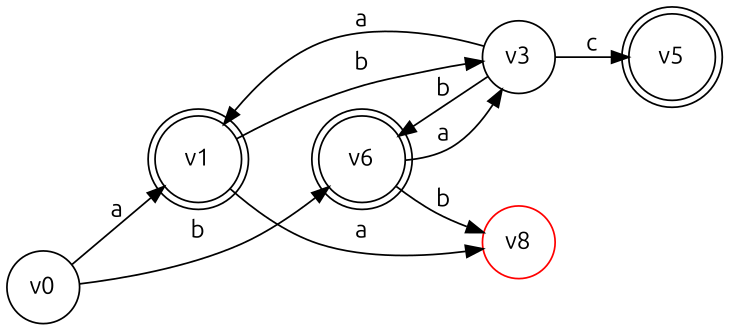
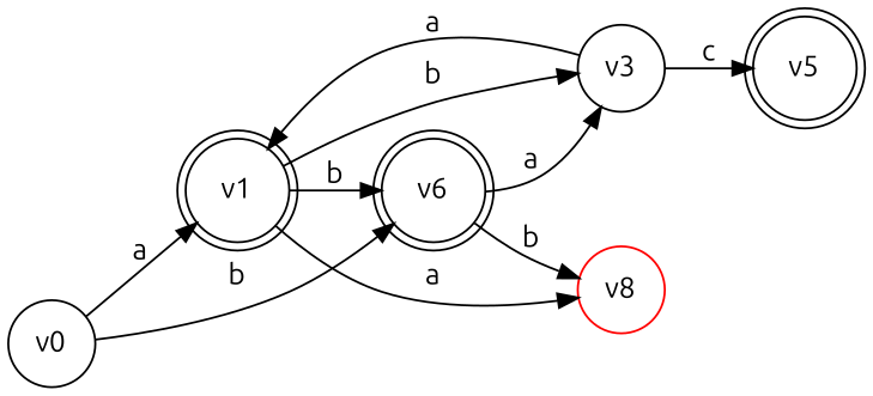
  digraph {
    fontname=Ubuntu
    rankdir=LR
    node [fontname=Ubuntu isAccepting=false isError=false isInitial=false shape=circle]
    edge [fontname=Ubuntu letter=a]
    n1 [isInitial=true label=v0]
    n2 [isAccepting=true label=v1 shape=doublecircle]
    n3 [isAccepting=true label=v6 shape=doublecircle]
    n4 [label=v3]
    n5 [color=red isError=true label=v8]
    n6 [isAccepting=true label=v5 shape=doublecircle]
    n1 -> n2 [label=a]
    n1 -> n3 [label=b letter=b]
    n2 -> n4 [label=b letter=b]
    n2 -> n5 [label=a]
    n3 -> n4 [label=a]
    n3 -> n5 [label=b letter=b]
    n4 -> n2 [label=a]
-   n4 -> n3 [label=b letter=b]
+   n2 -> n3 [label=b letter=b]
    n4 -> n6 [label=c letter=c]
  }
